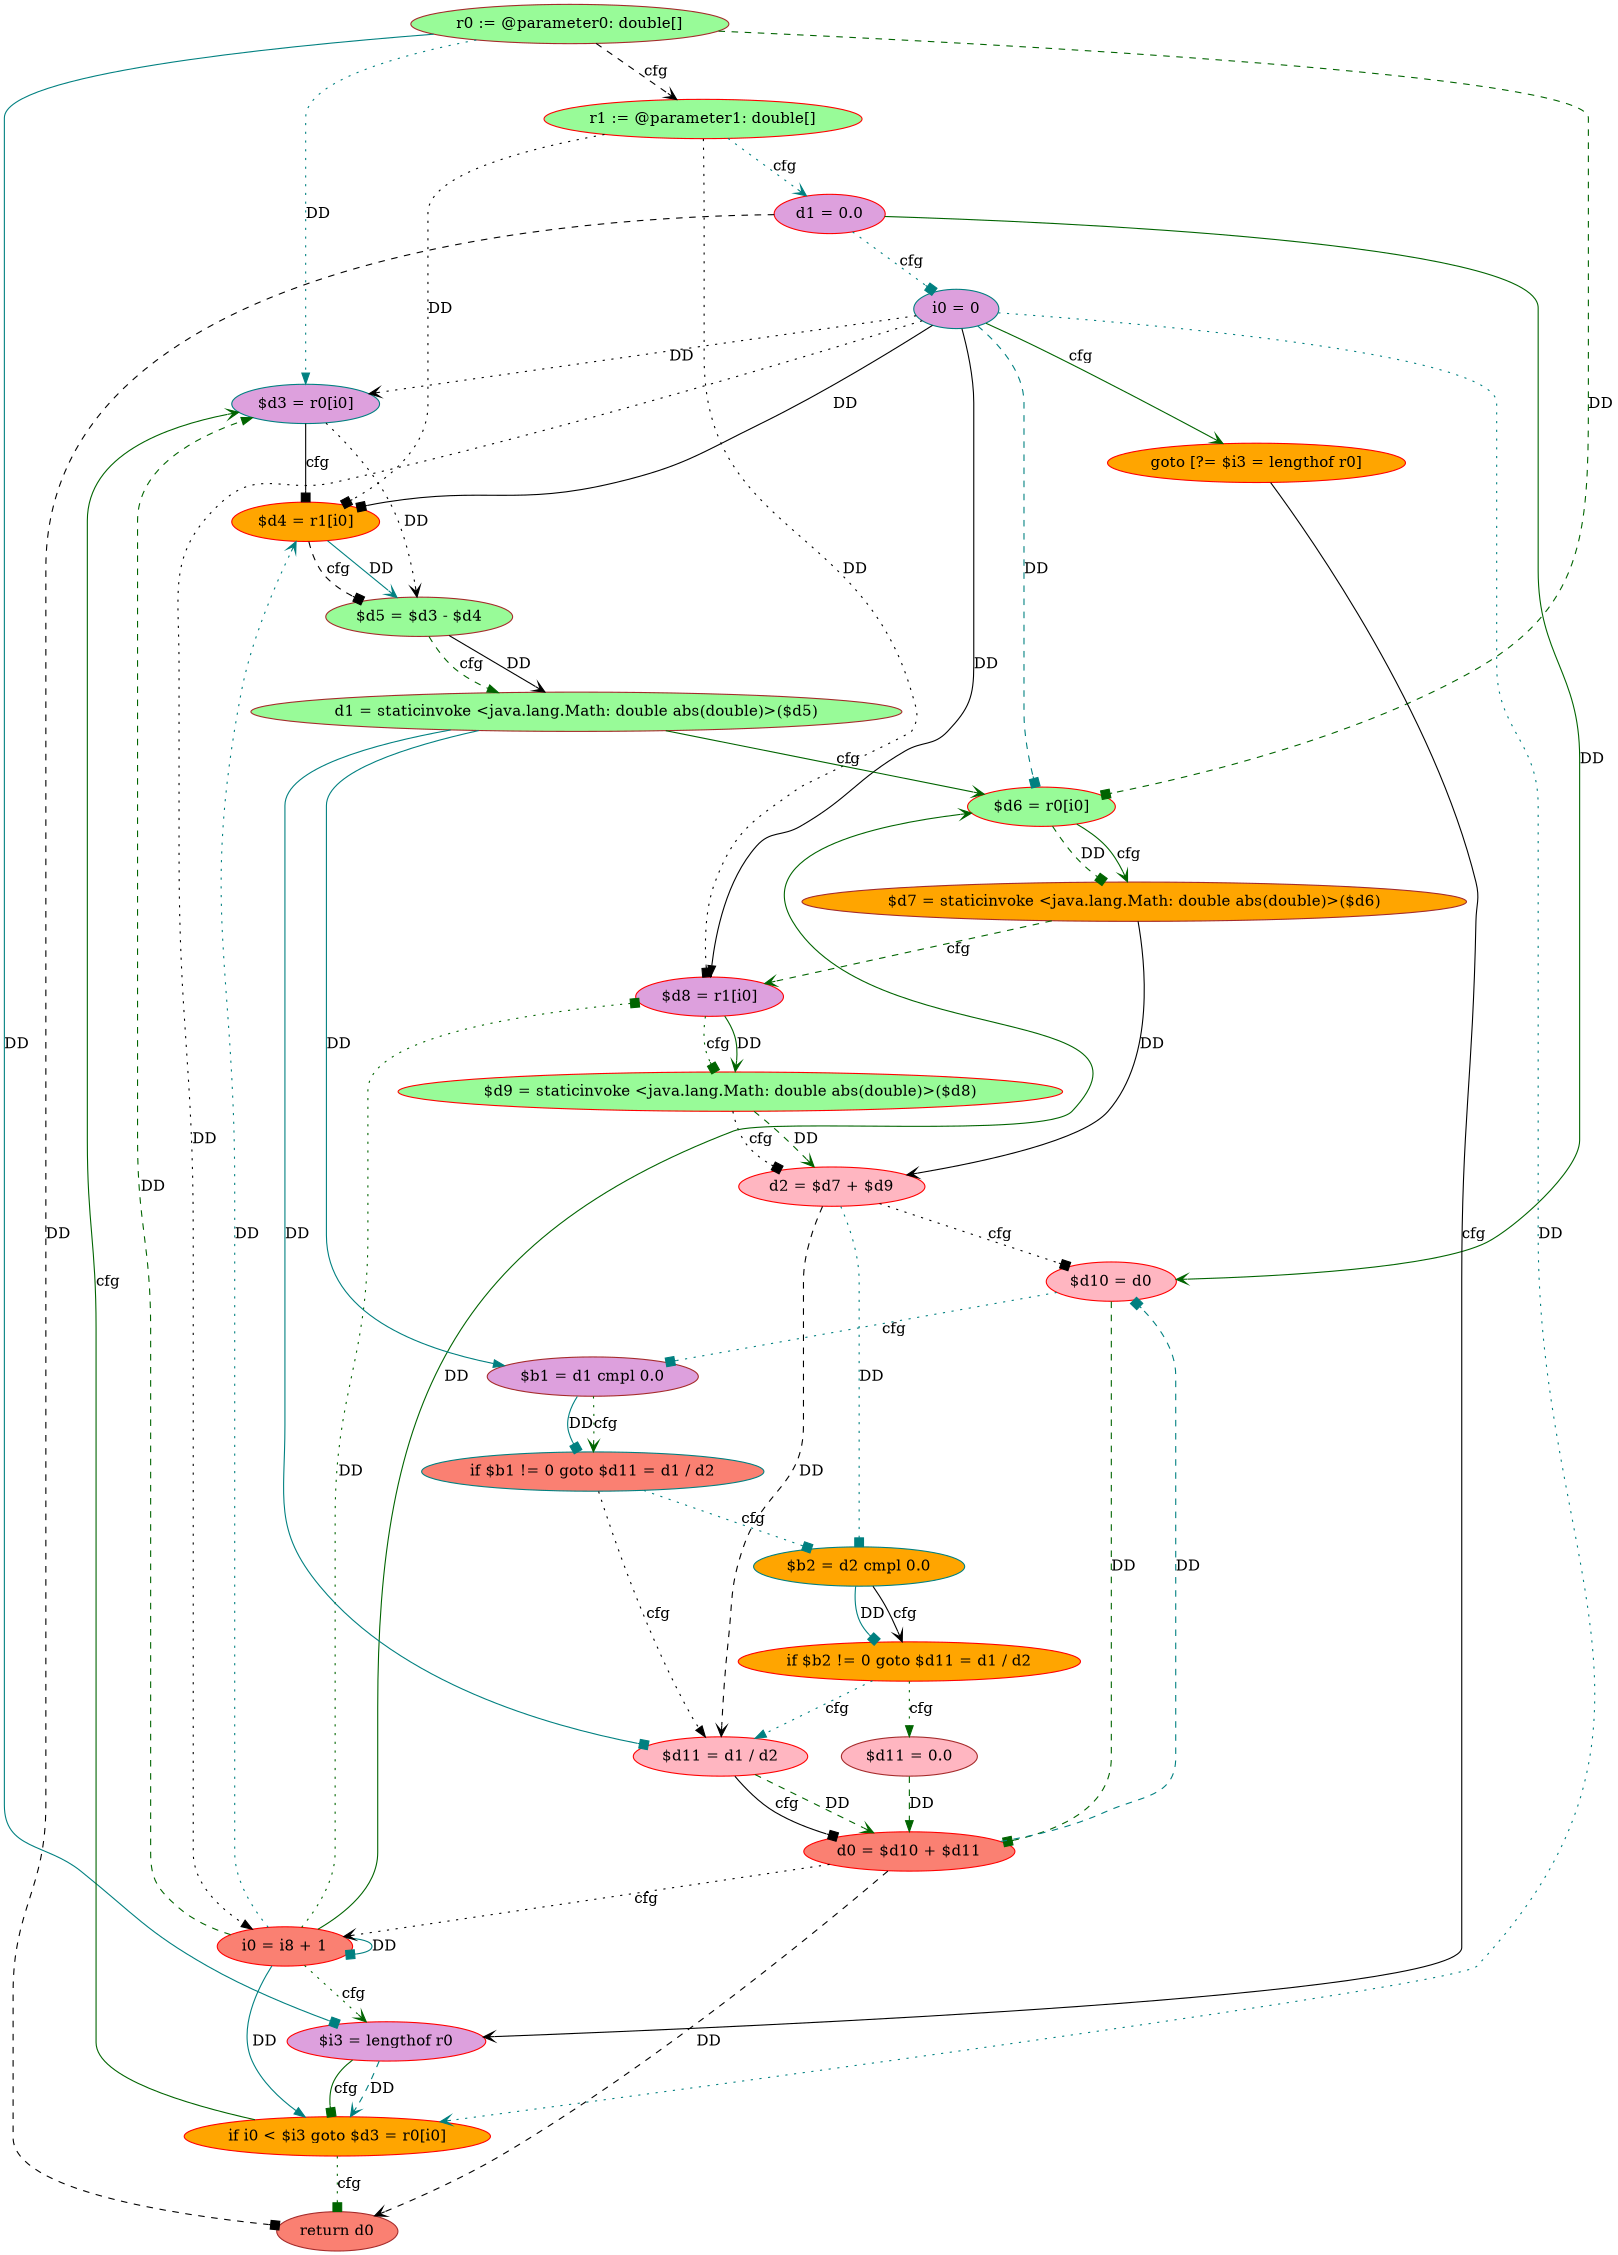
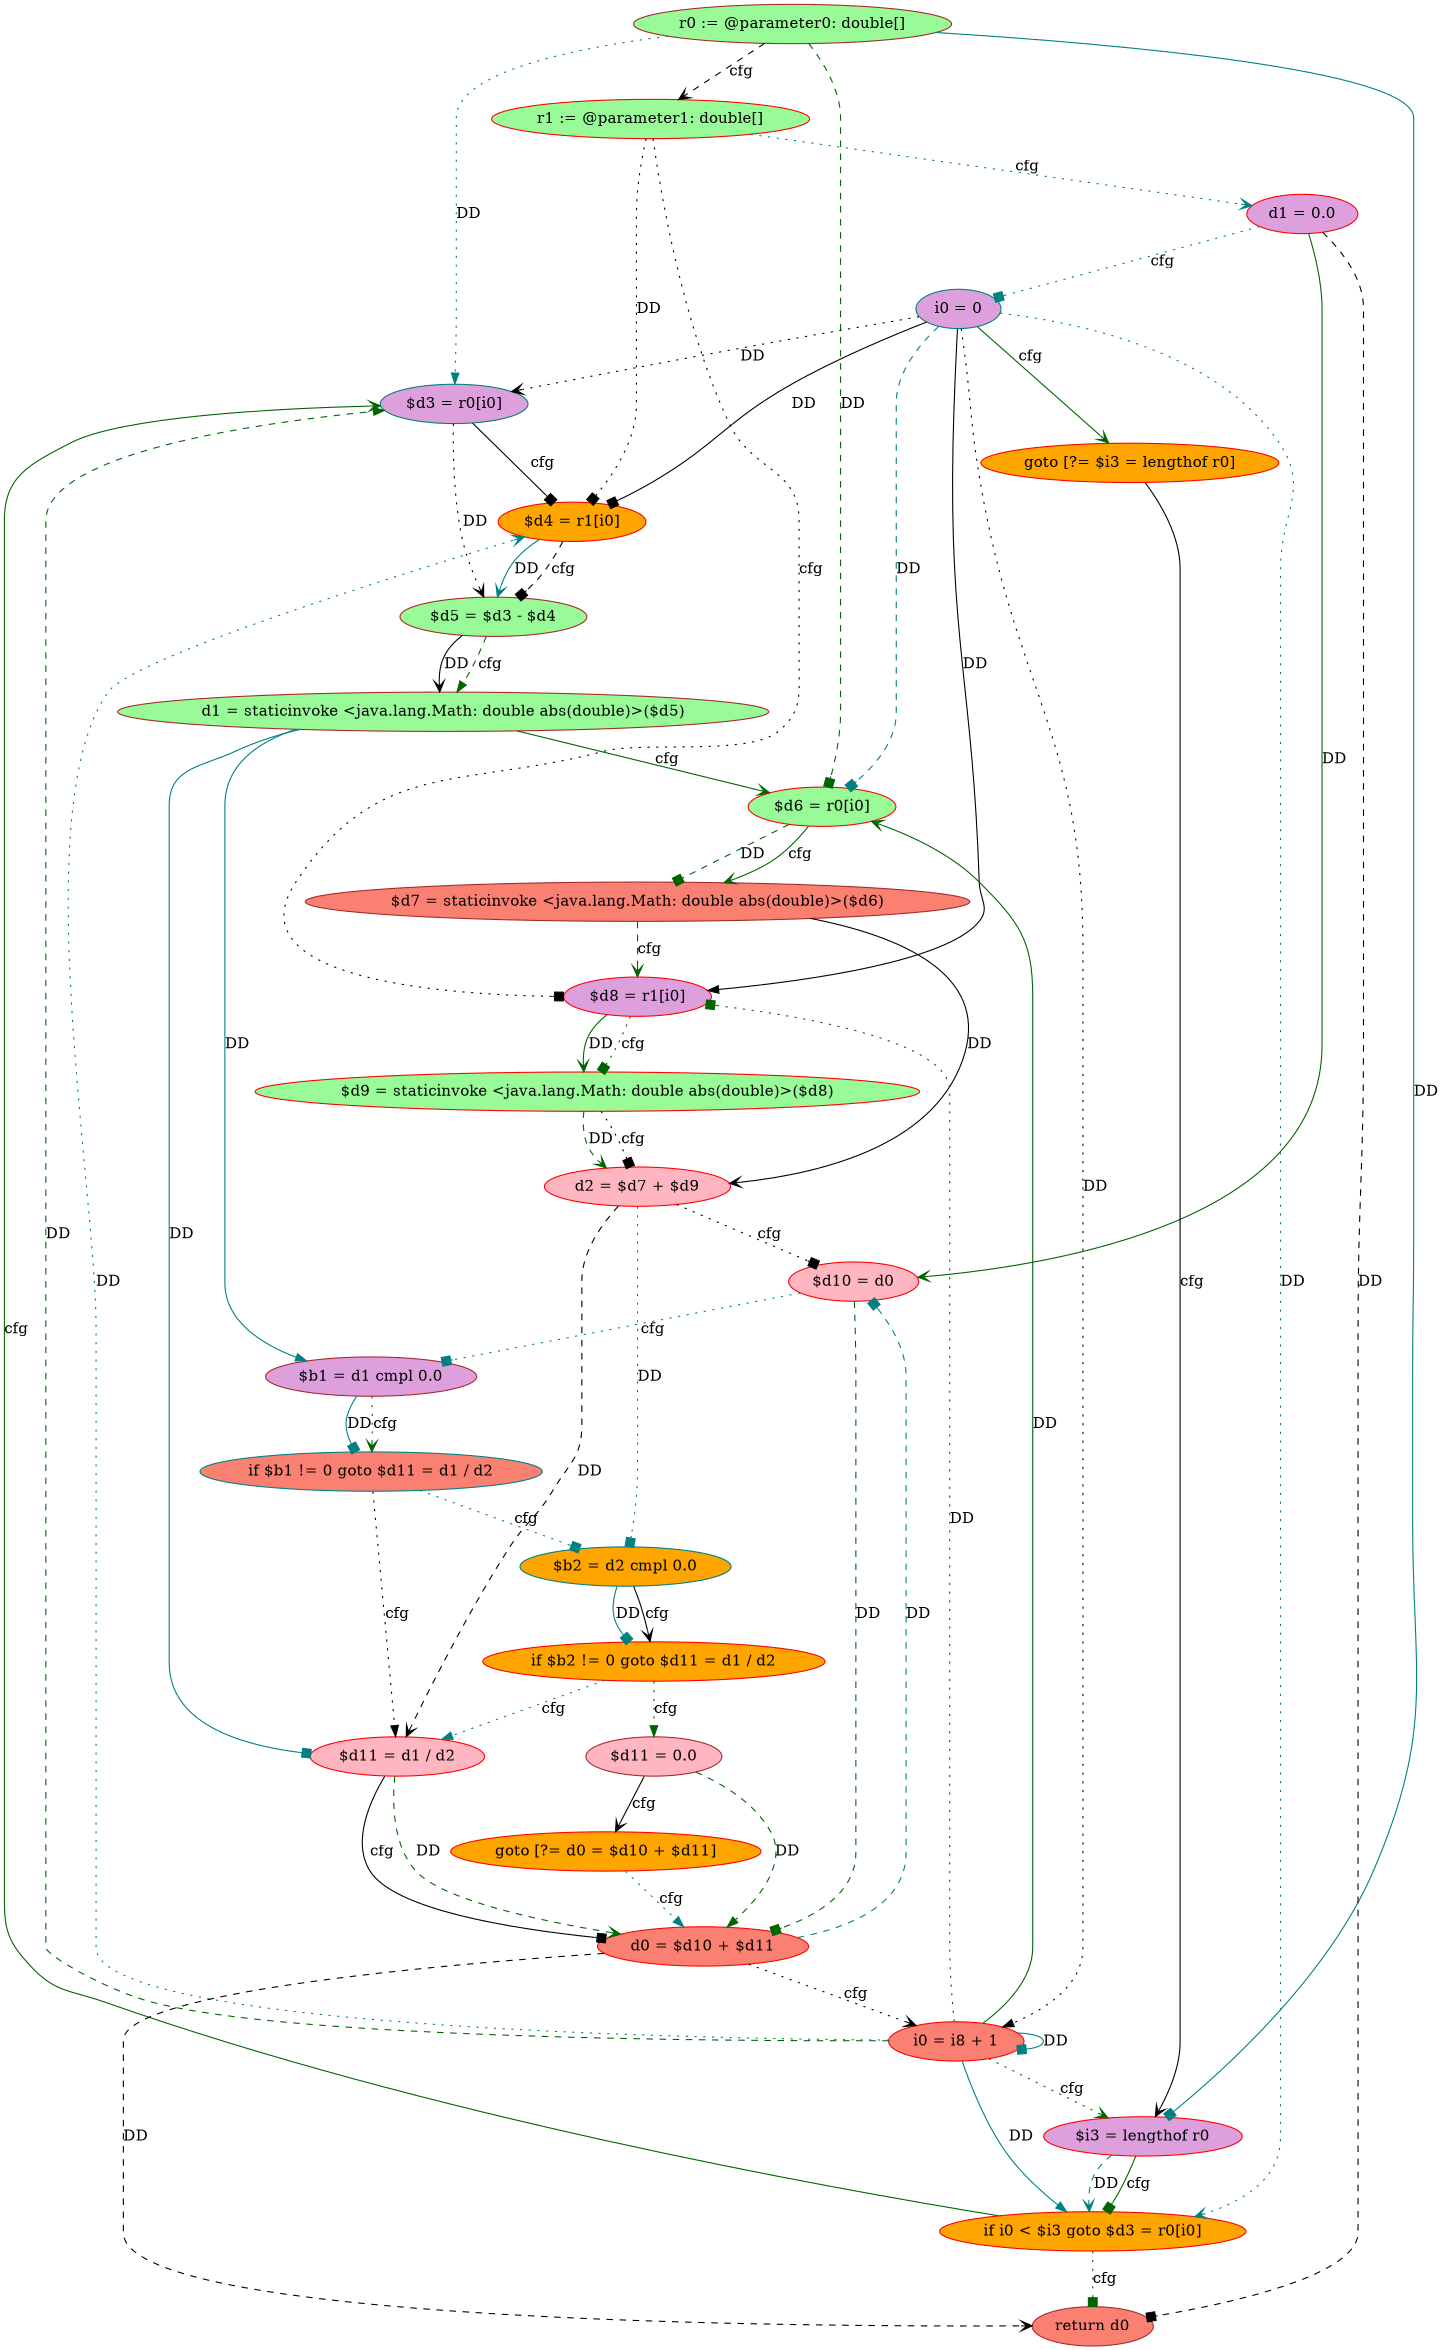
  digraph {
    node [color=red fillcolor=palegreen style=filled]
    edge [arrowhead=vee color=black style=dotted]
    n1 [color=brown label="r0 := @parameter0: double[]"]
    n2 [label="r1 := @parameter1: double[]"]
    n3 [color=teal fillcolor=plum label="$d3 = r0[i0]"]
    n4 [label="$d6 = r0[i0]"]
    n5 [fillcolor=plum label="$i3 = lengthof r0"]
    n6 [fillcolor=plum label="d1 = 0.0"]
    n7 [fillcolor=orange label="$d4 = r1[i0]"]
    n8 [fillcolor=plum label="$d8 = r1[i0]"]
    n9 [color=brown label="$d5 = $d3 - $d4"]
-   n10 [color=brown fillcolor=orange label="$d7 = staticinvoke <java.lang.Math: double abs(double)>($d6)"]
+   n10 [color=brown fillcolor=salmon label="$d7 = staticinvoke <java.lang.Math: double abs(double)>($d6)"]
    n11 [fillcolor=orange label="if i0 < $i3 goto $d3 = r0[i0]"]
    n12 [color=teal fillcolor=plum label="i0 = 0"]
    n13 [fillcolor=lightpink label="$d10 = d0"]
    n14 [color=brown fillcolor=salmon label="return d0"]
    n15 [label="$d9 = staticinvoke <java.lang.Math: double abs(double)>($d8)"]
    n16 [fillcolor=orange label="goto [?= $i3 = lengthof r0]"]
    n17 [fillcolor=salmon label="i0 = i8 + 1"]
    n18 [color=brown fillcolor=plum label="$b1 = d1 cmpl 0.0"]
    n19 [fillcolor=salmon label="d0 = $d10 + $d11"]
    n20 [color=brown label="d1 = staticinvoke <java.lang.Math: double abs(double)>($d5)"]
    n21 [fillcolor=lightpink label="$d11 = d1 / d2"]
    n22 [color=teal fillcolor=salmon label="if $b1 != 0 goto $d11 = d1 / d2"]
    n23 [fillcolor=lightpink label="d2 = $d7 + $d9"]
    n24 [color=teal fillcolor=orange label="$b2 = d2 cmpl 0.0"]
    n25 [fillcolor=orange label="if $b2 != 0 goto $d11 = d1 / d2"]
    n26 [color=brown fillcolor=lightpink label="$d11 = 0.0"]
+   n27 [fillcolor=orange label="goto [?= d0 = $d10 + $d11]"]
    n1 -> n2 [label=cfg style=dashed]
    n1 -> n3 [arrowhead=normal color=teal label=DD]
    n1 -> n4 [arrowhead=box color=darkgreen label=DD style=dashed]
    n1 -> n5 [arrowhead=box color=teal label=DD style=solid]
    n2 -> n6 [color=teal label=cfg]
    n2 -> n7 [arrowhead=box label=DD]
-   n2 -> n8 [arrowhead=box label=DD]
+   n2 -> n8 [arrowhead=box label=cfg]
    n3 -> n7 [arrowhead=box label=cfg style=solid]
    n3 -> n9 [label=DD]
    n4 -> n10 [arrowhead=box color=darkgreen label=DD style=dashed]
    n4 -> n10 [color=darkgreen label=cfg style=solid]
    n5 -> n11 [color=teal label=DD style=dashed]
    n5 -> n11 [arrowhead=box color=darkgreen label=cfg style=solid]
    n6 -> n12 [arrowhead=box color=teal label=cfg]
    n6 -> n13 [color=darkgreen label=DD style=solid]
    n6 -> n14 [arrowhead=box label=DD style=dashed]
    n7 -> n9 [color=teal label=DD style=solid]
    n7 -> n9 [arrowhead=box label=cfg style=dashed]
    n8 -> n15 [color=darkgreen label=DD style=solid]
    n8 -> n15 [arrowhead=box color=darkgreen label=cfg]
    n9 -> n20 [label=DD style=solid]
    n9 -> n20 [arrowhead=normal color=darkgreen label=cfg style=dashed]
    n10 -> n8 [color=darkgreen label=cfg style=dashed]
    n10 -> n23 [label=DD style=solid]
    n11 -> n3 [color=darkgreen label=cfg style=solid]
    n11 -> n14 [arrowhead=box color=darkgreen label=cfg]
    n12 -> n3 [label=DD]
    n12 -> n4 [arrowhead=box color=teal label=DD style=dashed]
    n12 -> n7 [arrowhead=box label=DD style=solid]
    n12 -> n8 [arrowhead=normal label=DD style=solid]
    n12 -> n11 [color=teal label=DD]
    n12 -> n16 [color=darkgreen label=cfg style=solid]
    n12 -> n17 [arrowhead=normal label=DD]
    n13 -> n18 [arrowhead=box color=teal label=cfg]
    n13 -> n19 [arrowhead=box color=darkgreen label=DD style=dashed]
    n15 -> n23 [color=darkgreen label=DD style=dashed]
    n15 -> n23 [arrowhead=box label=cfg]
    n16 -> n5 [label=cfg style=solid]
    n17 -> n3 [arrowhead=normal color=darkgreen label=DD style=dashed]
    n17 -> n4 [color=darkgreen label=DD style=solid]
    n17 -> n5 [color=darkgreen label=cfg]
    n17 -> n7 [color=teal label=DD]
    n17 -> n8 [arrowhead=box color=darkgreen label=DD]
    n17 -> n11 [arrowhead=normal color=teal label=DD style=solid]
    n17 -> n17 [arrowhead=box color=teal label=DD style=solid]
    n18 -> n22 [arrowhead=box color=teal label=DD style=solid]
    n18 -> n22 [color=darkgreen label=cfg]
    n19 -> n13 [arrowhead=box color=teal label=DD style=dashed]
    n19 -> n14 [label=DD style=dashed]
    n19 -> n17 [label=cfg]
    n20 -> n4 [color=darkgreen label=cfg style=solid]
    n20 -> n18 [arrowhead=normal color=teal label=DD style=solid]
    n20 -> n21 [arrowhead=box color=teal label=DD style=solid]
    n21 -> n19 [color=darkgreen label=DD style=dashed]
    n21 -> n19 [arrowhead=box label=cfg style=solid]
    n22 -> n21 [arrowhead=normal label=cfg]
    n22 -> n24 [arrowhead=box color=teal label=cfg]
    n23 -> n13 [arrowhead=box label=cfg]
    n23 -> n21 [label=DD style=dashed]
    n23 -> n24 [arrowhead=box color=teal label=DD]
    n24 -> n25 [arrowhead=box color=teal label=DD style=solid]
    n24 -> n25 [label=cfg style=solid]
    n25 -> n21 [arrowhead=normal color=teal label=cfg]
    n25 -> n26 [arrowhead=normal color=darkgreen label=cfg]
    n26 -> n19 [arrowhead=normal color=darkgreen label=DD style=dashed]
+   n26 -> n27 [label=cfg style=solid]
+   n27 -> n19 [arrowhead=normal color=teal label=cfg]
  }
